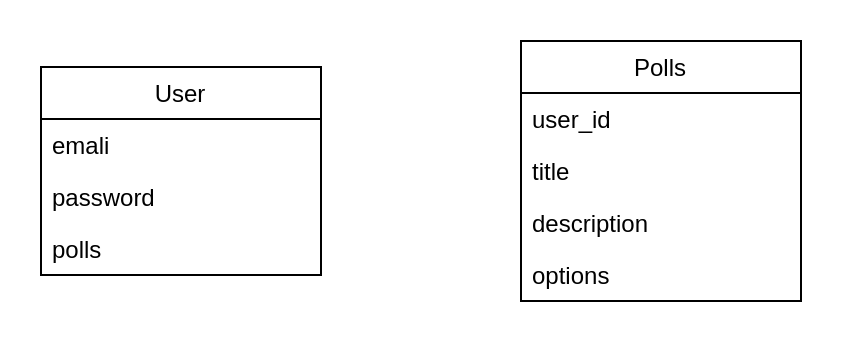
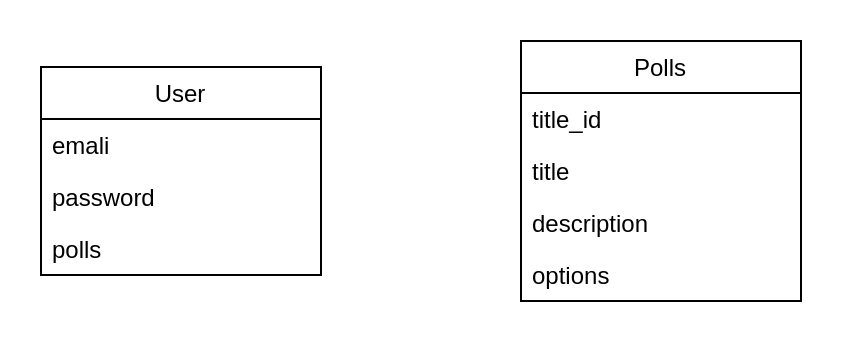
  <mxCell id="0" />
  <mxCell id="1" parent="0" />
  <mxCell id="2" value="User" style="swimlane;fontStyle=0;childLayout=stackLayout;horizontal=1;startSize=26;fillColor=none;horizontalStack=0;resizeParent=1;resizeParentMax=0;resizeLast=0;collapsible=1;marginBottom=0;" vertex="1" parent="1"><mxGeometry x="20" y="33" width="140" height="104" as="geometry" /></mxCell>
  <mxCell id="3" value="emali" style="text;strokeColor=none;fillColor=none;align=left;verticalAlign=top;spacingLeft=4;spacingRight=4;overflow=hidden;rotatable=0;points=[[0,0.5],[1,0.5]];portConstraint=eastwest;" vertex="1" parent="2"><mxGeometry y="26" width="140" height="26" as="geometry" /></mxCell>
  <mxCell id="4" value="password" style="text;strokeColor=none;fillColor=none;align=left;verticalAlign=top;spacingLeft=4;spacingRight=4;overflow=hidden;rotatable=0;points=[[0,0.5],[1,0.5]];portConstraint=eastwest;" vertex="1" parent="2"><mxGeometry y="52" width="140" height="26" as="geometry" /></mxCell>
  <mxCell id="5" value="polls" style="text;strokeColor=none;fillColor=none;align=left;verticalAlign=top;spacingLeft=4;spacingRight=4;overflow=hidden;rotatable=0;points=[[0,0.5],[1,0.5]];portConstraint=eastwest;" vertex="1" parent="2"><mxGeometry y="78" width="140" height="26" as="geometry" /></mxCell>
  <mxCell id="6" value="Polls" style="swimlane;fontStyle=0;childLayout=stackLayout;horizontal=1;startSize=26;fillColor=none;horizontalStack=0;resizeParent=1;resizeParentMax=0;resizeLast=0;collapsible=1;marginBottom=0;" vertex="1" parent="1"><mxGeometry x="260" y="20" width="140" height="130" as="geometry" /></mxCell>
- <mxCell id="7" value="user_id" style="text;strokeColor=none;fillColor=none;align=left;verticalAlign=top;spacingLeft=4;spacingRight=4;overflow=hidden;rotatable=0;points=[[0,0.5],[1,0.5]];portConstraint=eastwest;" vertex="1" parent="6"><mxGeometry y="26" width="140" height="26" as="geometry" /></mxCell>
+ <mxCell id="7" value="title_id" style="text;strokeColor=none;fillColor=none;align=left;verticalAlign=top;spacingLeft=4;spacingRight=4;overflow=hidden;rotatable=0;points=[[0,0.5],[1,0.5]];portConstraint=eastwest;" vertex="1" parent="6"><mxGeometry y="26" width="140" height="26" as="geometry" /></mxCell>
  <mxCell id="8" value="title" style="text;strokeColor=none;fillColor=none;align=left;verticalAlign=top;spacingLeft=4;spacingRight=4;overflow=hidden;rotatable=0;points=[[0,0.5],[1,0.5]];portConstraint=eastwest;" vertex="1" parent="6"><mxGeometry y="52" width="140" height="26" as="geometry" /></mxCell>
  <mxCell id="9" value="description" style="text;strokeColor=none;fillColor=none;align=left;verticalAlign=top;spacingLeft=4;spacingRight=4;overflow=hidden;rotatable=0;points=[[0,0.5],[1,0.5]];portConstraint=eastwest;" vertex="1" parent="6"><mxGeometry y="78" width="140" height="26" as="geometry" /></mxCell>
  <mxCell id="10" value="options" style="text;strokeColor=none;fillColor=none;align=left;verticalAlign=top;spacingLeft=4;spacingRight=4;overflow=hidden;rotatable=0;points=[[0,0.5],[1,0.5]];portConstraint=eastwest;" vertex="1" parent="6"><mxGeometry y="104" width="140" height="26" as="geometry" /></mxCell>
